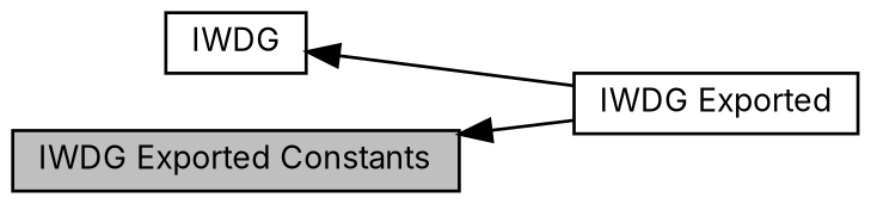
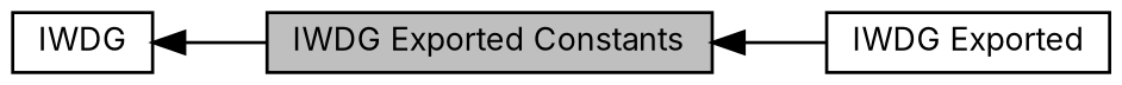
  digraph {
    fontname=Inter
    rankdir=LR
    node [color=black fillcolor=white fontname=Inter fontsize=10 shape=box style=filled]
    edge [dir=back fontname=Inter fontsize=10 labelfontname=Helvetica labelfontsize=10 shape=plaintext style=solid]
    n1 [height=0.2 label=IWDG width=0.4]
    n2 [fillcolor=grey75 fontcolor=black height=0.2 label="IWDG Exported Constants" width=0.4]
    n3 [height=0.2 label="IWDG Exported" width=0.4]
-   n1 -> n3
+   n1 -> n2
    n2 -> n3
  }
